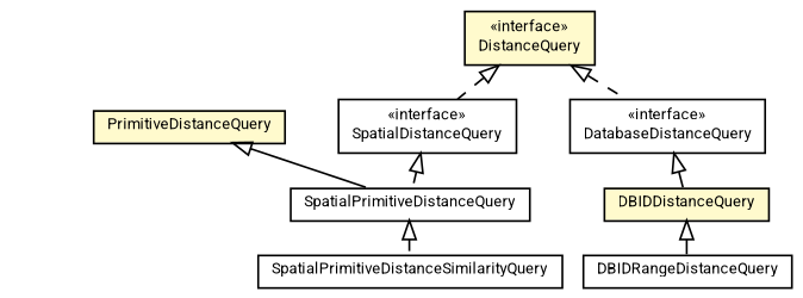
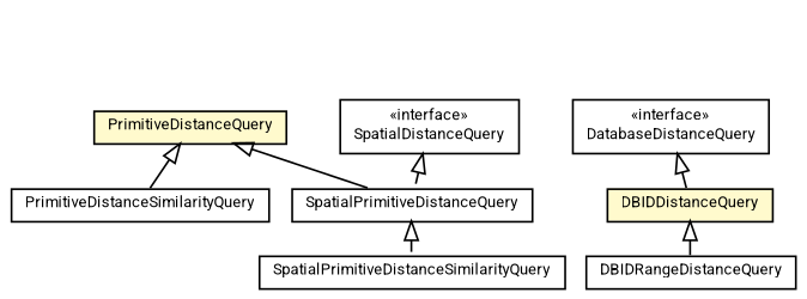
  digraph {
    nodesep=0.15
    rankdir=TB
    ranksep=0.25
    node [fontcolor=black fontname=Roboto fontsize=8 margin=0 shape=plaintext]
    edge [arrowtail=empty color=black dir=back fontname=Roboto fontsize=7 labelfontname=Roboto labelfontsize=7 weight=10 style=dashed]
    n1 [height=0 label=<<table title="de.lmu.ifi.dbs.elki.database.query.distance.PrimitiveDistanceQuery" border="0" cellborder="1" cellspacing="0" cellpadding="2" bgcolor="LemonChiffon" href="PrimitiveDistanceQuery.html" target="_parent"> 		<tr><td><table border="0" cellspacing="0" cellpadding="1"> 		<tr><td align="center" balign="center"> <font face="Roboto">PrimitiveDistanceQuery</font> </td></tr> 		</table></td></tr> 		</table>> width=0]
+   n2 [height=0 label=<<table title="de.lmu.ifi.dbs.elki.database.query.distance.PrimitiveDistanceSimilarityQuery" border="0" cellborder="1" cellspacing="0" cellpadding="2" href="PrimitiveDistanceSimilarityQuery.html" target="_parent"> 		<tr><td><table border="0" cellspacing="0" cellpadding="1"> 		<tr><td align="center" balign="center"> <font face="Roboto">PrimitiveDistanceSimilarityQuery</font> </td></tr> 		</table></td></tr> 		</table>> width=0]
    n3 [height=0 label=<<table title="de.lmu.ifi.dbs.elki.database.query.distance.SpatialPrimitiveDistanceQuery" border="0" cellborder="1" cellspacing="0" cellpadding="2" href="SpatialPrimitiveDistanceQuery.html" target="_parent"> 		<tr><td><table border="0" cellspacing="0" cellpadding="1"> 		<tr><td align="center" balign="center"> <font face="Roboto">SpatialPrimitiveDistanceQuery</font> </td></tr> 		</table></td></tr> 		</table>> width=0]
    n4 [height=0 label=<<table title="de.lmu.ifi.dbs.elki.database.query.distance.SpatialPrimitiveDistanceSimilarityQuery" border="0" cellborder="1" cellspacing="0" cellpadding="2" href="SpatialPrimitiveDistanceSimilarityQuery.html" target="_parent"> 		<tr><td><table border="0" cellspacing="0" cellpadding="1"> 		<tr><td align="center" balign="center"> <font face="Roboto">SpatialPrimitiveDistanceSimilarityQuery</font> </td></tr> 		</table></td></tr> 		</table>> width=0]
-   n5 [height=0 label=<<table title="de.lmu.ifi.dbs.elki.database.query.distance.DistanceQuery" border="0" cellborder="1" cellspacing="0" cellpadding="2" bgcolor="LemonChiffon" href="DistanceQuery.html" target="_parent"> 		<tr><td><table border="0" cellspacing="0" cellpadding="1"> 		<tr><td align="center" balign="center"> &#171;interface&#187; </td></tr> 		<tr><td align="center" balign="center"> <font face="Roboto">DistanceQuery</font> </td></tr> 		</table></td></tr> 		</table>> width=0]
    n6 [height=0 label=<<table title="de.lmu.ifi.dbs.elki.database.query.distance.SpatialDistanceQuery" border="0" cellborder="1" cellspacing="0" cellpadding="2" href="SpatialDistanceQuery.html" target="_parent"> 		<tr><td><table border="0" cellspacing="0" cellpadding="1"> 		<tr><td align="center" balign="center"> &#171;interface&#187; </td></tr> 		<tr><td align="center" balign="center"> <font face="Roboto">SpatialDistanceQuery</font> </td></tr> 		</table></td></tr> 		</table>> width=0]
    n7 [height=0 label=<<table title="de.lmu.ifi.dbs.elki.database.query.distance.DatabaseDistanceQuery" border="0" cellborder="1" cellspacing="0" cellpadding="2" href="DatabaseDistanceQuery.html" target="_parent"> 		<tr><td><table border="0" cellspacing="0" cellpadding="1"> 		<tr><td align="center" balign="center"> &#171;interface&#187; </td></tr> 		<tr><td align="center" balign="center"> <font face="Roboto">DatabaseDistanceQuery</font> </td></tr> 		</table></td></tr> 		</table>> width=0]
    n8 [height=0 label=<<table title="de.lmu.ifi.dbs.elki.database.query.distance.DBIDDistanceQuery" border="0" cellborder="1" cellspacing="0" cellpadding="2" bgcolor="LemonChiffon" href="DBIDDistanceQuery.html" target="_parent"> 		<tr><td><table border="0" cellspacing="0" cellpadding="1"> 		<tr><td align="center" balign="center"> <font face="Roboto">DBIDDistanceQuery</font> </td></tr> 		</table></td></tr> 		</table>> width=0]
    n9 [height=0 label=<<table title="de.lmu.ifi.dbs.elki.database.query.distance.DBIDRangeDistanceQuery" border="0" cellborder="1" cellspacing="0" cellpadding="2" href="DBIDRangeDistanceQuery.html" target="_parent"> 		<tr><td><table border="0" cellspacing="0" cellpadding="1"> 		<tr><td align="center" balign="center"> <font face="Roboto">DBIDRangeDistanceQuery</font> </td></tr> 		</table></td></tr> 		</table>> width=0]
+   n1 -> n2 [style=""]
    n1 -> n3 [style=""]
    n3 -> n4
-   n5 -> n6 [weight=9]
-   n5 -> n7 [weight=9]
    n6 -> n3 [weight=9]
    n7 -> n8 [style=solid weight=9]
    n8 -> n9 [style=""]
  }
